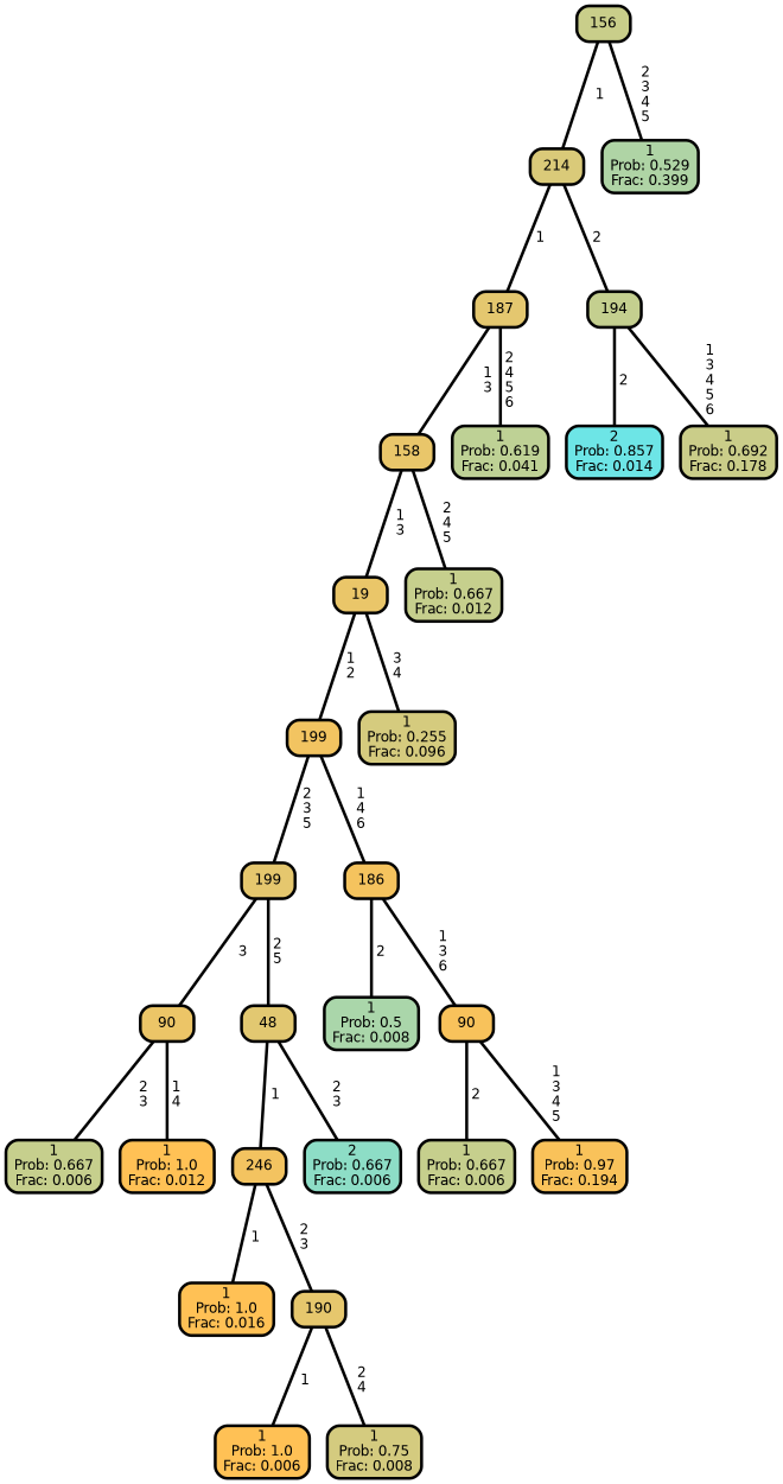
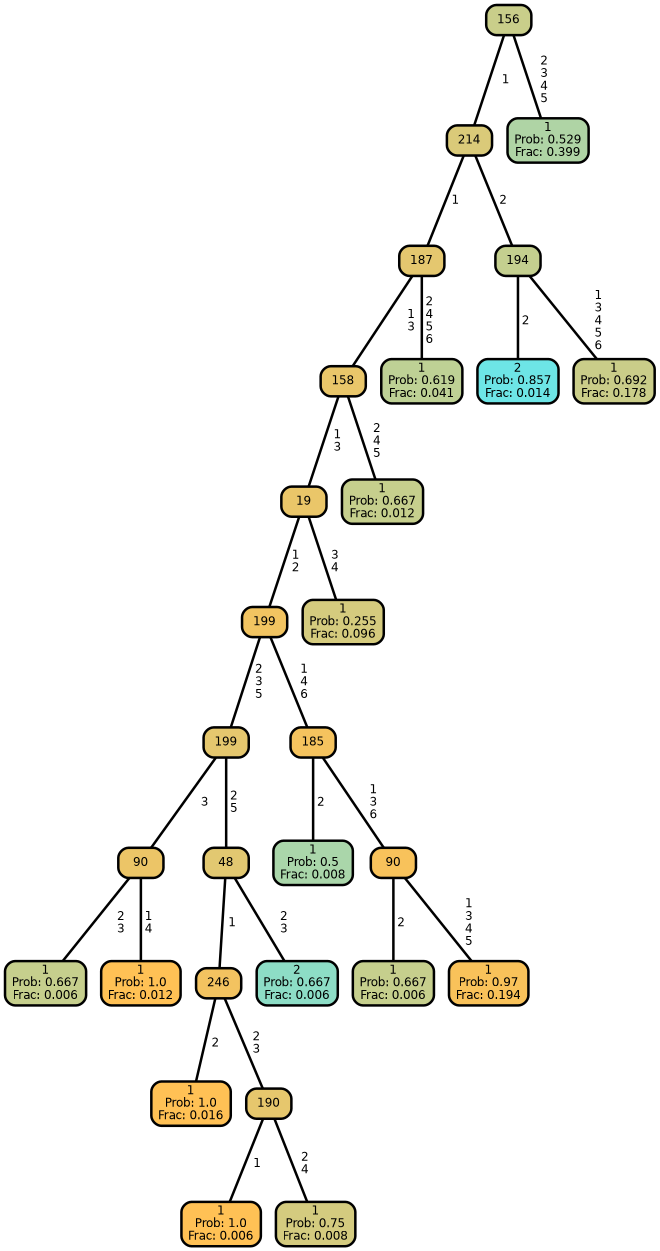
  graph {
    ranksep="0 equally"
    splines=straight
    node [color=black fillcolor="#c6cf8d" fontcolor=black fontname=helvetica penwidth=3 shape=box style="filled, rounded"]
    edge [color=black fontname=helvetica penwidth=3]
    n1 [label="1\nProb: 0.667\nFrac: 0.006"]
    n2 [fillcolor="#ecc567" label=90]
    n3 [fillcolor="#ffc155" label="1\nProb: 1.0\nFrac: 0.012"]
    n4 [fillcolor="#e5c76e" label=199]
    n5 [fillcolor="#e2c871" label=48]
    n6 [fillcolor="#f3c360" label=246]
    n7 [fillcolor="#8dddc6" label="2\nProb: 0.667\nFrac: 0.006"]
    n8 [fillcolor="#ffc155" label="1\nProb: 1.0\nFrac: 0.016"]
    n9 [fillcolor="#e6c76d" label=190]
    n10 [fillcolor="#ffc155" label="1\nProb: 1.0\nFrac: 0.006"]
    n11 [fillcolor="#d4cb7f" label="1\nProb: 0.75\nFrac: 0.008"]
    n12 [fillcolor="#f2c461" label=199]
-   n13 [fillcolor="#f5c35e" label=186]
+   n13 [fillcolor="#f5c35e" label=185]
    n14 [fillcolor="#aad6aa" label="1\nProb: 0.5\nFrac: 0.008"]
    n15 [fillcolor="#f8c25b" label=90]
    n16 [label="1\nProb: 0.667\nFrac: 0.006"]
    n17 [fillcolor="#f9c25a" label="1\nProb: 0.97\nFrac: 0.194"]
    n18 [fillcolor="#eac669" label=19]
    n19 [fillcolor="#d5cb7e" label="1\nProb: 0.255\nFrac: 0.096"]
    n20 [fillcolor="#e9c66a" label=158]
    n21 [label="1\nProb: 0.667\nFrac: 0.012"]
    n22 [fillcolor="#e4c76f" label=187]
    n23 [fillcolor="#bed195" label="1\nProb: 0.619\nFrac: 0.041"]
    n24 [fillcolor="#daca79" label=214]
    n25 [fillcolor="#c4cf8f" label=194]
    n26 [fillcolor="#6de5e6" label="2\nProb: 0.857\nFrac: 0.014"]
    n27 [fillcolor="#cacd89" label="1\nProb: 0.692\nFrac: 0.178"]
    n28 [fillcolor="#c9ce8a" label=156]
    n29 [fillcolor="#afd4a5" label="1\nProb: 0.529\nFrac: 0.399"]
    subgraph sub_1 {
      rank=same
    }
    n2 -- n1 [label=" 2\n 3"]
    n2 -- n3 [label=" 1\n 4"]
    n4 -- n2 [label=" 3"]
    n4 -- n5 [label=" 2\n 5"]
    n5 -- n6 [label=" 1"]
    n5 -- n7 [label=" 2\n 3"]
-   n6 -- n8 [label=" 1"]
+   n6 -- n8 [label=" 2"]
    n6 -- n9 [label=" 2\n 3"]
    n9 -- n10 [label=" 1"]
    n9 -- n11 [label=" 2\n 4"]
    n12 -- n4 [label=" 2\n 3\n 5"]
    n12 -- n13 [label=" 1\n 4\n 6"]
    n13 -- n14 [label=" 2"]
    n13 -- n15 [label=" 1\n 3\n 6"]
    n15 -- n16 [label=" 2"]
    n15 -- n17 [label=" 1\n 3\n 4\n 5"]
    n18 -- n12 [label=" 1\n 2"]
    n18 -- n19 [label=" 3\n 4"]
    n20 -- n18 [label=" 1\n 3"]
    n20 -- n21 [label=" 2\n 4\n 5"]
    n22 -- n20 [label=" 1\n 3"]
    n22 -- n23 [label=" 2\n 4\n 5\n 6"]
    n24 -- n22 [label=" 1"]
    n24 -- n25 [label=" 2"]
    n25 -- n26 [label=" 2"]
    n25 -- n27 [label=" 1\n 3\n 4\n 5\n 6"]
    n28 -- n24 [label=" 1"]
    n28 -- n29 [label=" 2\n 3\n 4\n 5"]
  }
